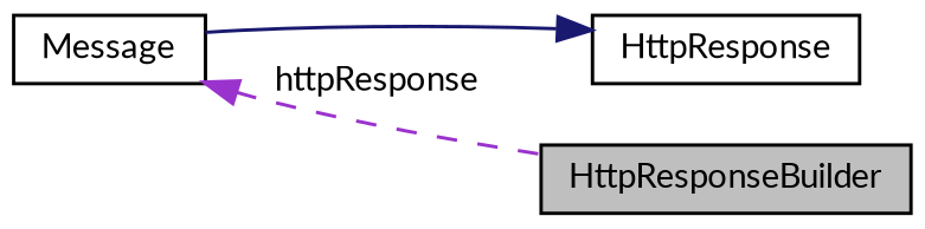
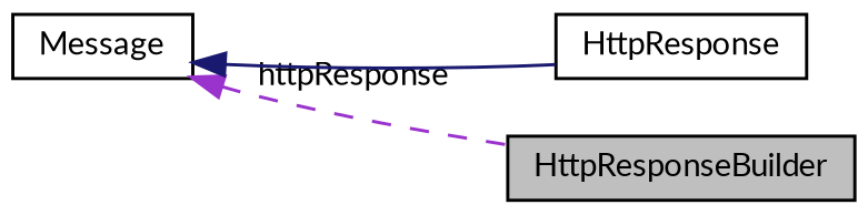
  digraph {
    fontname=Lato
    rankdir=LR
    node [color=black fillcolor=white fontname=Lato fontsize=10 shape=record style=filled]
    edge [dir=back fontname=Lato fontsize=10 labelfontname=Helvetica labelfontsize=10]
    n1 [fillcolor=grey75 fontcolor=black height=0.2 label=HttpResponseBuilder width=0.4]
    n2 [height=0.2 label=HttpResponse width=0.4]
    n3 [height=0.2 label=Message width=0.4]
    n3 -> n1 [color=darkorchid3 label=" httpResponse" style=dashed]
-   n2 -> n3 [color=midnightblue style=solid]
+   n3 -> n2 [color=midnightblue style=solid]
  }
